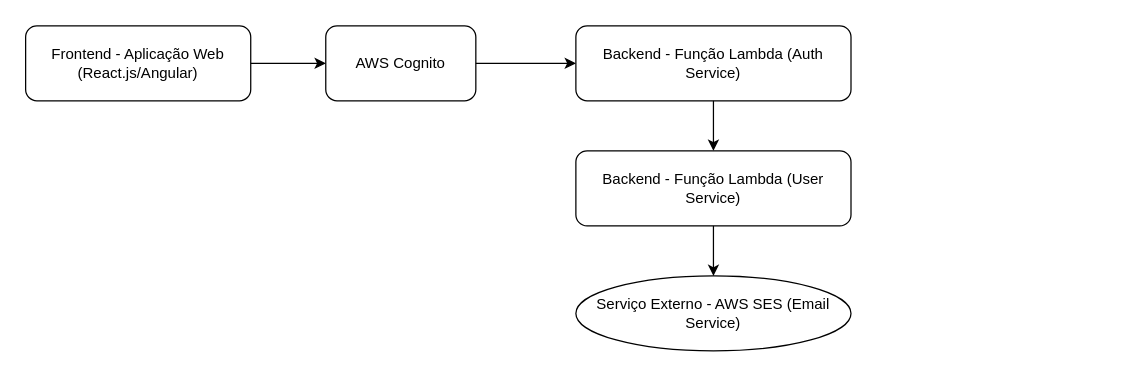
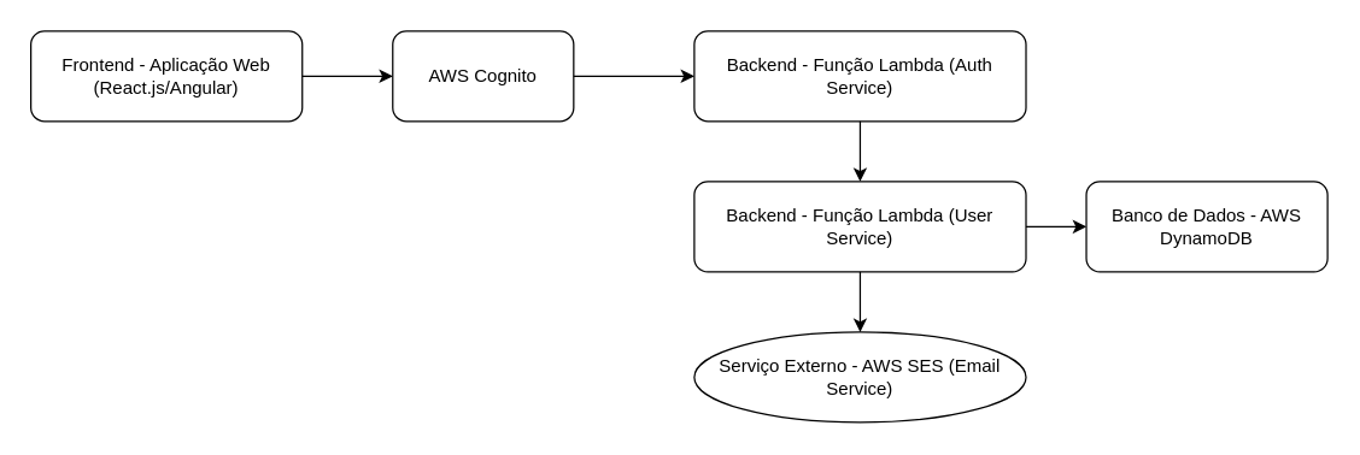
  <mxCell id="0" />
  <mxCell id="1" parent="0" />
  <mxCell id="2" value="Frontend - Aplicação Web (React.js/Angular)" style="rounded=1;whiteSpace=wrap;html=1;" vertex="1" parent="1"><mxGeometry x="20" y="20" width="180" height="60" as="geometry" /></mxCell>
  <mxCell id="3" value="AWS Cognito" style="rounded=1;whiteSpace=wrap;html=1;" vertex="1" parent="1"><mxGeometry x="260" y="20" width="120" height="60" as="geometry" /></mxCell>
  <mxCell id="4" value="Backend - Função Lambda (Auth Service)" style="rounded=1;whiteSpace=wrap;html=1;" vertex="1" parent="1"><mxGeometry x="460" y="20" width="220" height="60" as="geometry" /></mxCell>
  <mxCell id="5" value="Backend - Função Lambda (User Service)" style="rounded=1;whiteSpace=wrap;html=1;" vertex="1" parent="1"><mxGeometry x="460" y="120" width="220" height="60" as="geometry" /></mxCell>
+ <mxCell id="6" value="Banco de Dados - AWS DynamoDB" style="rounded=1;whiteSpace=wrap;html=1;" vertex="1" parent="1"><mxGeometry x="720" y="120" width="160" height="60" as="geometry" /></mxCell>
  <mxCell id="7" value="Serviço Externo - AWS SES (Email Service)" style="ellipse;whiteSpace=wrap;html=1;" vertex="1" parent="1"><mxGeometry x="460" y="220" width="220" height="60" as="geometry" /></mxCell>
  <mxCell id="8" style="edgeStyle=orthogonalEdgeStyle;rounded=0;orthogonalLoop=1;" edge="1" parent="1" source="2" target="3"><mxGeometry relative="1" as="geometry" /></mxCell>
  <mxCell id="9" style="edgeStyle=orthogonalEdgeStyle;rounded=0;orthogonalLoop=1;" edge="1" parent="1" source="3" target="4"><mxGeometry relative="1" as="geometry" /></mxCell>
  <mxCell id="10" style="edgeStyle=orthogonalEdgeStyle;rounded=0;orthogonalLoop=1;" edge="1" parent="1" source="4" target="5"><mxGeometry relative="1" as="geometry" /></mxCell>
+ <mxCell id="11" style="edgeStyle=orthogonalEdgeStyle;rounded=0;orthogonalLoop=1;" edge="1" parent="1" source="5" target="6"><mxGeometry relative="1" as="geometry" /></mxCell>
  <mxCell id="12" style="edgeStyle=orthogonalEdgeStyle;rounded=0;orthogonalLoop=1;" edge="1" parent="1" source="5" target="7"><mxGeometry relative="1" as="geometry" /></mxCell>
